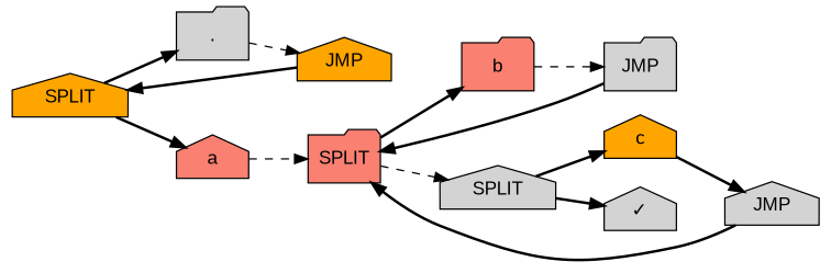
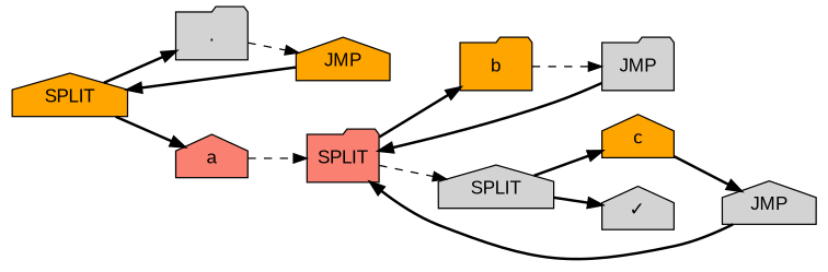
  digraph {
    rankdir=LR
    fontname="Liberation Sans"
    node [color=black fillcolor=lightgrey style=filled shape=house fontname="Liberation Sans"]
    edge [style=bold fontname="Liberation Sans"]
    n1 [fillcolor=orange label=SPLIT]
    n2 [label="\." shape=folder]
    n3 [fillcolor=salmon label=a]
    n4 [fillcolor=orange label=JMP]
    n5 [fillcolor=salmon label=SPLIT shape=folder]
-   n6 [fillcolor=salmon label=b shape=folder]
+   n6 [fillcolor=orange label=b shape=folder]
    n7 [label=SPLIT]
    n8 [label=JMP shape=folder]
    n9 [fillcolor=orange label=c]
    n10 [label="✓"]
    n11 [label=JMP]
    n1 -> n2
    n1 -> n3
    n2 -> n4 [style=dashed]
    n3 -> n5 [style=dashed]
    n4 -> n1
    n5 -> n6
    n5 -> n7 [style=dashed]
    n6 -> n8 [style=dashed]
    n7 -> n9
    n7 -> n10
    n8 -> n5
    n9 -> n11
    n11 -> n5
  }
